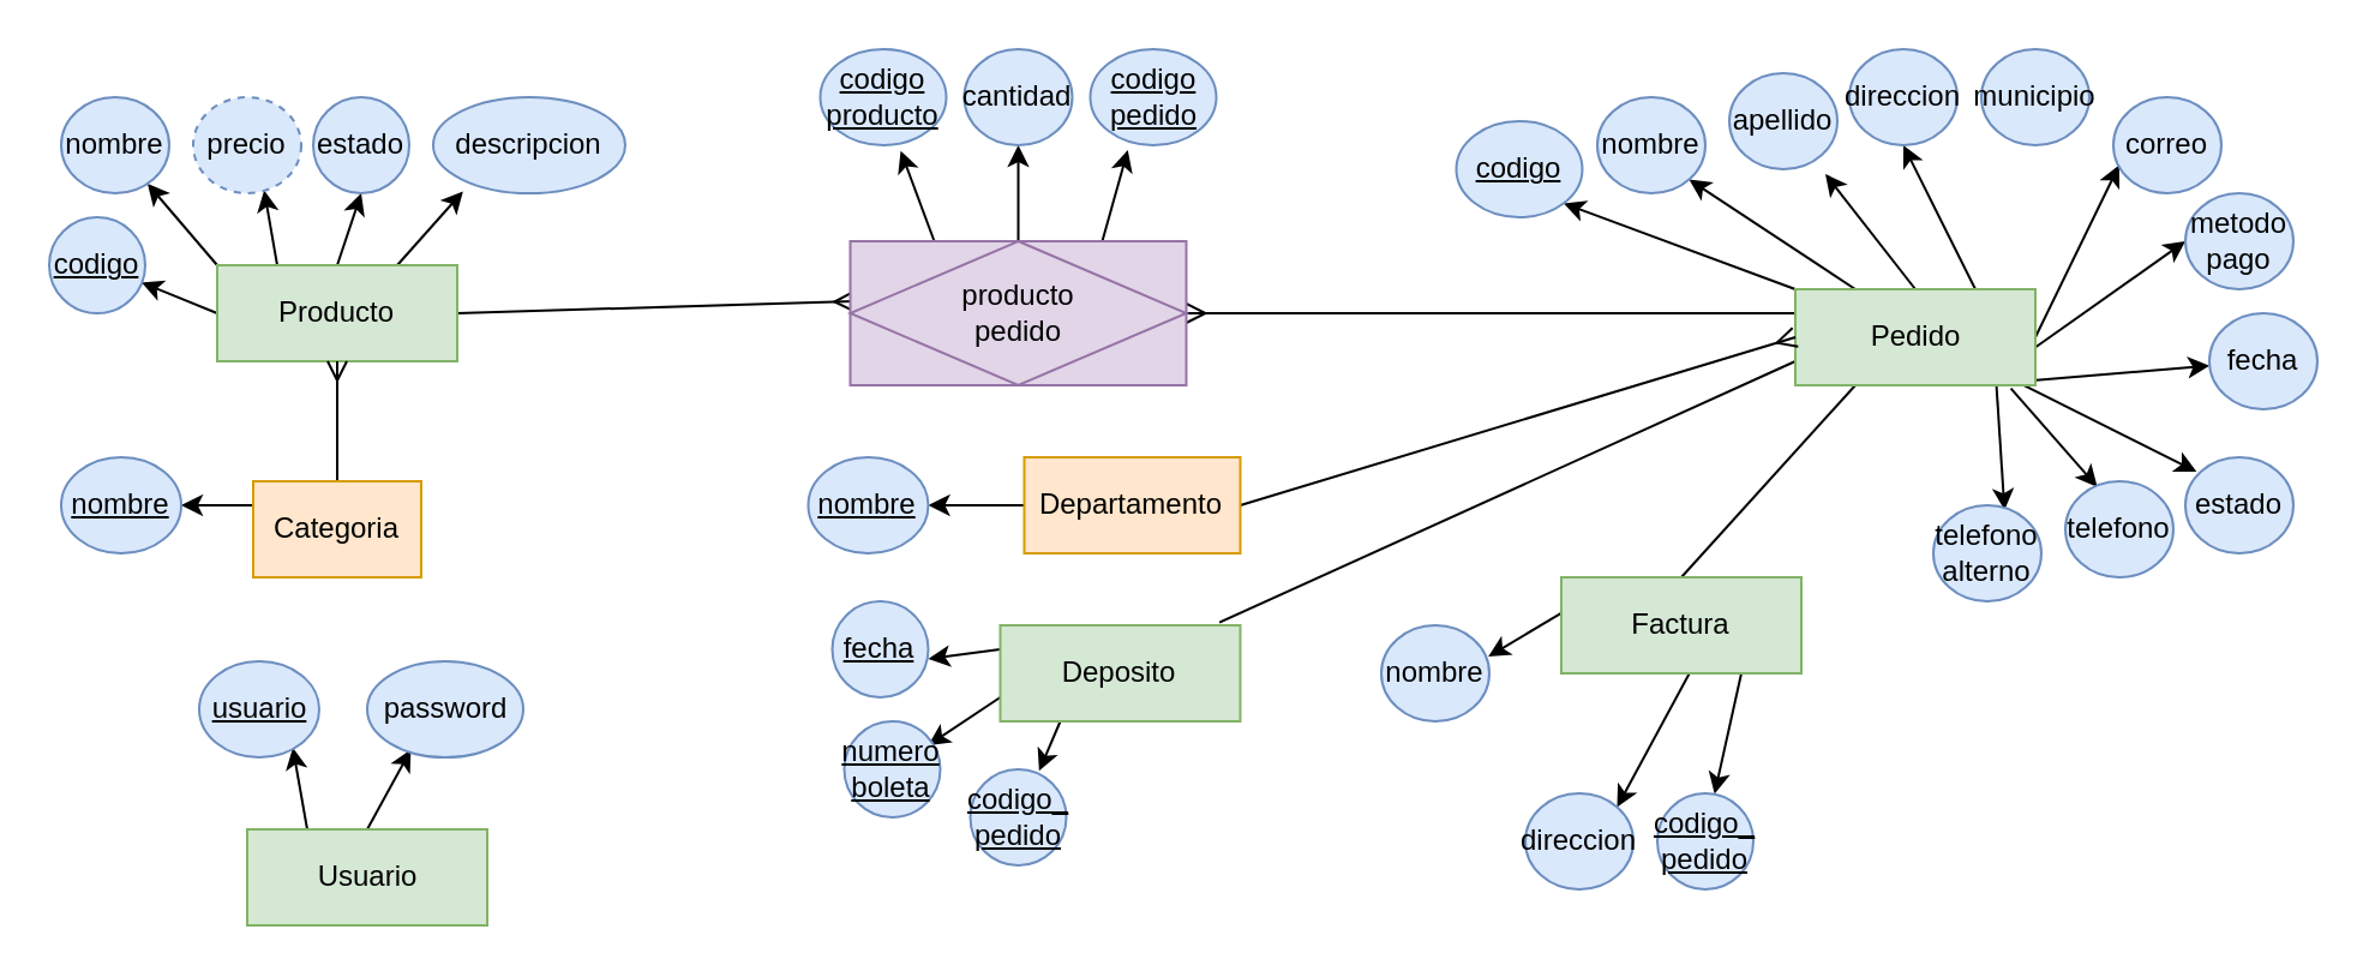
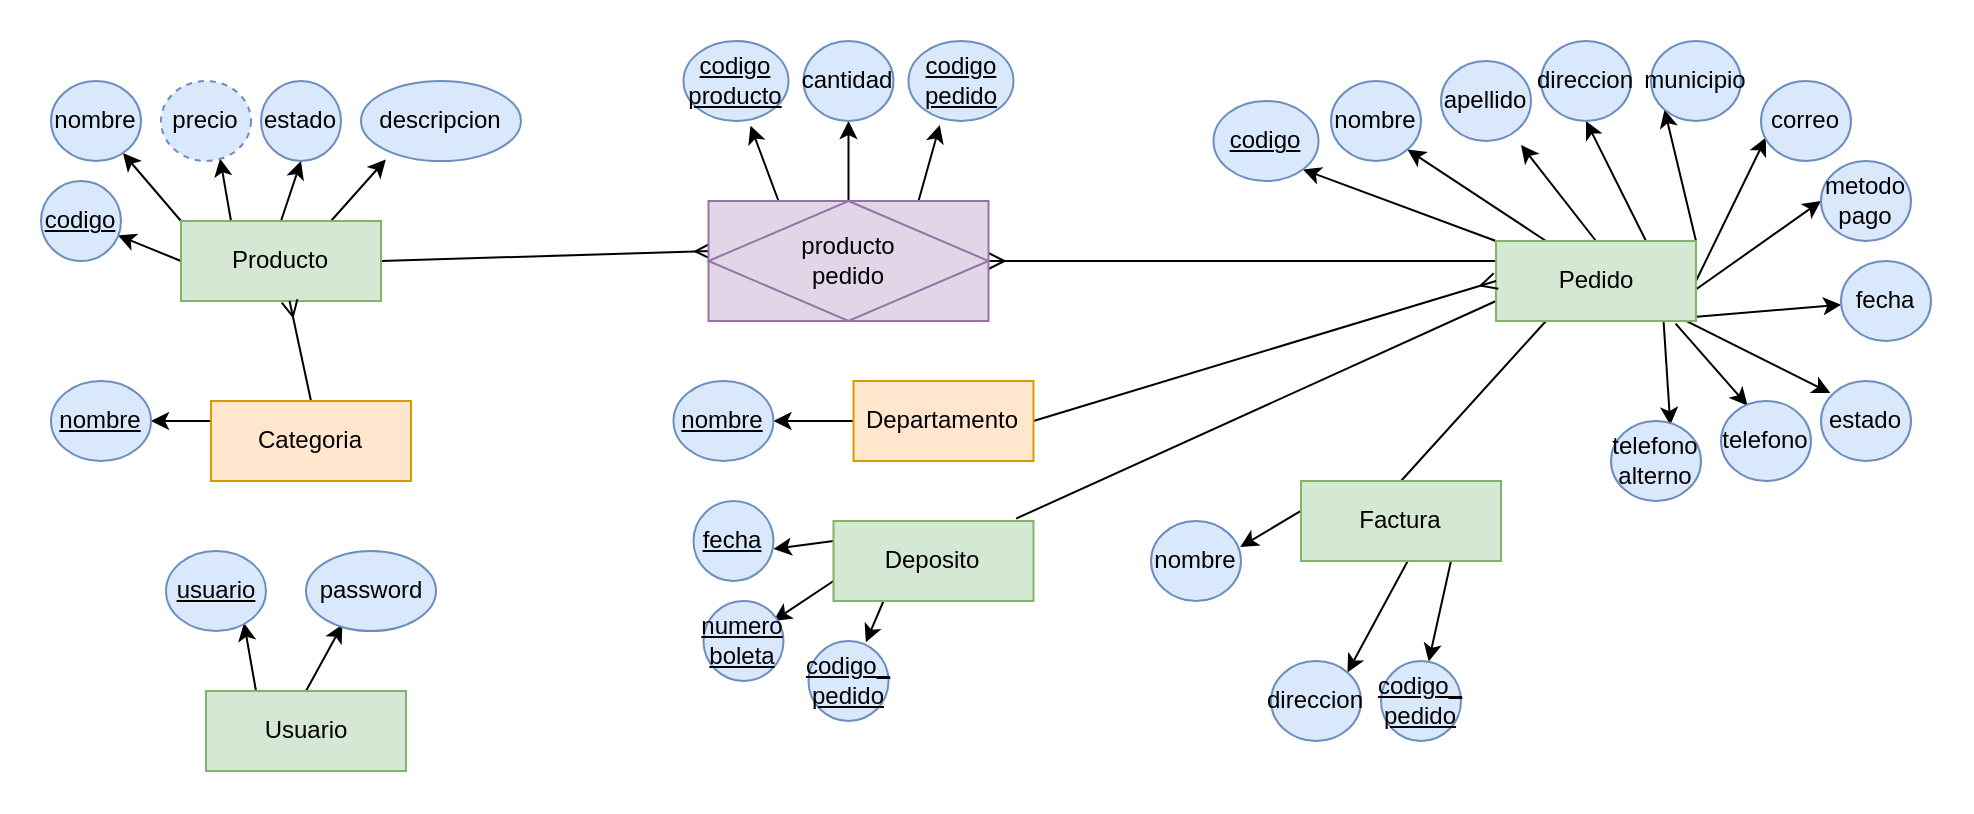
  <mxCell id="0" />
  <mxCell id="1" parent="0" />
  <mxCell id="2" style="edgeStyle=none;rounded=0;orthogonalLoop=1;jettySize=auto;html=1;exitX=0;exitY=0.5;exitDx=0;exitDy=0;entryX=0.961;entryY=0.679;entryDx=0;entryDy=0;entryPerimeter=0;" edge="1" parent="1" source="8" target="9"><mxGeometry relative="1" as="geometry" /></mxCell>
  <mxCell id="3" style="edgeStyle=none;rounded=0;orthogonalLoop=1;jettySize=auto;html=1;exitX=0;exitY=0;exitDx=0;exitDy=0;" edge="1" parent="1" source="8" target="10"><mxGeometry relative="1" as="geometry" /></mxCell>
  <mxCell id="4" style="edgeStyle=none;rounded=0;orthogonalLoop=1;jettySize=auto;html=1;exitX=0.25;exitY=0;exitDx=0;exitDy=0;entryX=0.657;entryY=0.969;entryDx=0;entryDy=0;entryPerimeter=0;" edge="1" parent="1" source="8" target="11"><mxGeometry relative="1" as="geometry" /></mxCell>
  <mxCell id="5" style="edgeStyle=none;rounded=0;orthogonalLoop=1;jettySize=auto;html=1;exitX=0.5;exitY=0;exitDx=0;exitDy=0;entryX=0.5;entryY=1;entryDx=0;entryDy=0;" edge="1" parent="1" source="8" target="16"><mxGeometry relative="1" as="geometry" /></mxCell>
  <mxCell id="6" style="edgeStyle=none;rounded=0;orthogonalLoop=1;jettySize=auto;html=1;exitX=0.75;exitY=0;exitDx=0;exitDy=0;entryX=0.155;entryY=0.981;entryDx=0;entryDy=0;entryPerimeter=0;" edge="1" parent="1" source="8" target="12"><mxGeometry relative="1" as="geometry" /></mxCell>
  <mxCell id="7" style="edgeStyle=none;rounded=0;orthogonalLoop=1;jettySize=auto;html=1;exitX=1;exitY=0.5;exitDx=0;exitDy=0;entryX=0.01;entryY=0.417;entryDx=0;entryDy=0;entryPerimeter=0;endArrow=ERmany;endFill=0;" edge="1" parent="1" source="8" target="68"><mxGeometry relative="1" as="geometry" /></mxCell>
  <mxCell id="8" value="Producto" style="whiteSpace=wrap;html=1;align=center;fillColor=#d5e8d4;strokeColor=#82b366;" vertex="1" parent="1"><mxGeometry x="90" y="110" width="100" height="40" as="geometry" /></mxCell>
  <mxCell id="9" value="codigo" style="ellipse;whiteSpace=wrap;html=1;align=center;fillColor=#dae8fc;strokeColor=#6c8ebf;fontStyle=4" vertex="1" parent="1"><mxGeometry x="20" y="90" width="40" height="40" as="geometry" /></mxCell>
  <mxCell id="10" value="nombre" style="ellipse;whiteSpace=wrap;html=1;align=center;fillColor=#dae8fc;strokeColor=#6c8ebf;" vertex="1" parent="1"><mxGeometry x="25" y="40" width="45" height="40" as="geometry" /></mxCell>
  <mxCell id="11" value="precio" style="ellipse;whiteSpace=wrap;html=1;align=center;fillColor=#dae8fc;strokeColor=#6c8ebf;dashed=1;" vertex="1" parent="1"><mxGeometry x="80" y="40" width="45" height="40" as="geometry" /></mxCell>
  <mxCell id="12" value="descripcion" style="ellipse;whiteSpace=wrap;html=1;align=center;fillColor=#dae8fc;strokeColor=#6c8ebf;" vertex="1" parent="1"><mxGeometry x="180" y="40" width="80" height="40" as="geometry" /></mxCell>
  <mxCell id="13" style="edgeStyle=none;rounded=0;orthogonalLoop=1;jettySize=auto;html=1;exitX=0;exitY=0.25;exitDx=0;exitDy=0;entryX=1;entryY=0.5;entryDx=0;entryDy=0;" edge="1" parent="1" source="15" target="17"><mxGeometry relative="1" as="geometry" /></mxCell>
  <mxCell id="14" style="edgeStyle=none;rounded=0;orthogonalLoop=1;jettySize=auto;html=1;exitX=0.5;exitY=0;exitDx=0;exitDy=0;endArrow=ERmany;endFill=0;" edge="1" parent="1" source="15" target="8"><mxGeometry relative="1" as="geometry" /></mxCell>
- <mxCell id="15" value="Categoria" style="whiteSpace=wrap;html=1;align=center;fillColor=#ffe6cc;strokeColor=#d79b00;" vertex="1" parent="1"><mxGeometry x="105" y="200" width="70" height="40" as="geometry" /></mxCell>
+ <mxCell id="15" value="Categoria" style="whiteSpace=wrap;html=1;align=center;fillColor=#ffe6cc;strokeColor=#d79b00;" vertex="1" parent="1"><mxGeometry x="105" y="200" width="100" height="40" as="geometry" /></mxCell>
  <mxCell id="16" value="estado" style="ellipse;whiteSpace=wrap;html=1;align=center;fillColor=#dae8fc;strokeColor=#6c8ebf;" vertex="1" parent="1"><mxGeometry x="130" y="40" width="40" height="40" as="geometry" /></mxCell>
  <mxCell id="17" value="nombre" style="ellipse;whiteSpace=wrap;html=1;align=center;fillColor=#dae8fc;strokeColor=#6c8ebf;fontStyle=4" vertex="1" parent="1"><mxGeometry x="25" y="190" width="50" height="40" as="geometry" /></mxCell>
  <mxCell id="18" style="rounded=0;orthogonalLoop=1;jettySize=auto;html=1;exitX=0;exitY=0;exitDx=0;exitDy=0;entryX=1;entryY=1;entryDx=0;entryDy=0;" edge="1" parent="1" source="32" target="33"><mxGeometry relative="1" as="geometry" /></mxCell>
  <mxCell id="19" style="edgeStyle=none;rounded=0;orthogonalLoop=1;jettySize=auto;html=1;exitX=0.25;exitY=0;exitDx=0;exitDy=0;entryX=1;entryY=1;entryDx=0;entryDy=0;" edge="1" parent="1" source="32" target="34"><mxGeometry relative="1" as="geometry" /></mxCell>
  <mxCell id="20" style="edgeStyle=none;rounded=0;orthogonalLoop=1;jettySize=auto;html=1;exitX=0.5;exitY=0;exitDx=0;exitDy=0;entryX=0.889;entryY=1.05;entryDx=0;entryDy=0;entryPerimeter=0;" edge="1" parent="1" source="32" target="35"><mxGeometry relative="1" as="geometry" /></mxCell>
  <mxCell id="21" style="edgeStyle=none;rounded=0;orthogonalLoop=1;jettySize=auto;html=1;exitX=0.75;exitY=0;exitDx=0;exitDy=0;entryX=0.5;entryY=1;entryDx=0;entryDy=0;" edge="1" parent="1" source="32" target="36"><mxGeometry relative="1" as="geometry" /></mxCell>
+ <mxCell id="22" style="edgeStyle=none;rounded=0;orthogonalLoop=1;jettySize=auto;html=1;exitX=1;exitY=0;exitDx=0;exitDy=0;entryX=0;entryY=1;entryDx=0;entryDy=0;" edge="1" parent="1" source="32" target="41"><mxGeometry relative="1" as="geometry" /></mxCell>
  <mxCell id="23" style="edgeStyle=none;rounded=0;orthogonalLoop=1;jettySize=auto;html=1;exitX=1;exitY=0.5;exitDx=0;exitDy=0;entryX=0.054;entryY=0.707;entryDx=0;entryDy=0;entryPerimeter=0;" edge="1" parent="1" source="32" target="37"><mxGeometry relative="1" as="geometry" /></mxCell>
  <mxCell id="24" style="edgeStyle=none;rounded=0;orthogonalLoop=1;jettySize=auto;html=1;exitX=0.994;exitY=0.616;exitDx=0;exitDy=0;entryX=0;entryY=0.5;entryDx=0;entryDy=0;exitPerimeter=0;" edge="1" parent="1" source="32" target="52"><mxGeometry relative="1" as="geometry" /></mxCell>
  <mxCell id="25" style="edgeStyle=none;rounded=0;orthogonalLoop=1;jettySize=auto;html=1;exitX=0.75;exitY=1;exitDx=0;exitDy=0;" edge="1" parent="1" source="32" target="53"><mxGeometry relative="1" as="geometry" /></mxCell>
  <mxCell id="26" style="edgeStyle=none;rounded=0;orthogonalLoop=1;jettySize=auto;html=1;exitX=0.933;exitY=0.976;exitDx=0;exitDy=0;entryX=0.104;entryY=0.15;entryDx=0;entryDy=0;entryPerimeter=0;exitPerimeter=0;" edge="1" parent="1" source="32" target="51"><mxGeometry relative="1" as="geometry" /></mxCell>
  <mxCell id="27" style="edgeStyle=none;rounded=0;orthogonalLoop=1;jettySize=auto;html=1;exitX=0.898;exitY=1.033;exitDx=0;exitDy=0;entryX=0.296;entryY=0.058;entryDx=0;entryDy=0;entryPerimeter=0;exitPerimeter=0;" edge="1" parent="1" source="32" target="42"><mxGeometry relative="1" as="geometry" /></mxCell>
  <mxCell id="28" style="edgeStyle=none;rounded=0;orthogonalLoop=1;jettySize=auto;html=1;exitX=0.838;exitY=1.008;exitDx=0;exitDy=0;entryX=0.659;entryY=0.05;entryDx=0;entryDy=0;exitPerimeter=0;entryPerimeter=0;" edge="1" parent="1" source="32" target="43"><mxGeometry relative="1" as="geometry" /></mxCell>
  <mxCell id="29" style="edgeStyle=none;rounded=0;orthogonalLoop=1;jettySize=auto;html=1;exitX=0;exitY=0.25;exitDx=0;exitDy=0;entryX=1;entryY=0.5;entryDx=0;entryDy=0;endArrow=ERmany;endFill=0;" edge="1" parent="1" source="32" target="68"><mxGeometry relative="1" as="geometry" /></mxCell>
  <mxCell id="30" style="edgeStyle=none;rounded=0;orthogonalLoop=1;jettySize=auto;html=1;exitX=0;exitY=0.75;exitDx=0;exitDy=0;entryX=0.913;entryY=-0.03;entryDx=0;entryDy=0;entryPerimeter=0;endArrow=none;endFill=0;" edge="1" parent="1" source="32" target="57"><mxGeometry relative="1" as="geometry" /></mxCell>
  <mxCell id="31" style="edgeStyle=none;rounded=0;orthogonalLoop=1;jettySize=auto;html=1;exitX=0.25;exitY=1;exitDx=0;exitDy=0;entryX=0.5;entryY=0;entryDx=0;entryDy=0;endArrow=none;endFill=0;" edge="1" parent="1" source="32" target="47"><mxGeometry relative="1" as="geometry" /></mxCell>
  <mxCell id="32" value="Pedido" style="whiteSpace=wrap;html=1;align=center;fillColor=#d5e8d4;strokeColor=#82b366;" vertex="1" parent="1"><mxGeometry x="747.5" y="120" width="100" height="40" as="geometry" /></mxCell>
  <mxCell id="33" value="codigo" style="ellipse;whiteSpace=wrap;html=1;align=center;fillColor=#dae8fc;strokeColor=#6c8ebf;fontStyle=4" vertex="1" parent="1"><mxGeometry x="606.25" y="50" width="52.5" height="40" as="geometry" /></mxCell>
  <mxCell id="34" value="nombre" style="ellipse;whiteSpace=wrap;html=1;align=center;fillColor=#dae8fc;strokeColor=#6c8ebf;" vertex="1" parent="1"><mxGeometry x="665" y="40" width="45" height="40" as="geometry" /></mxCell>
  <mxCell id="35" value="apellido" style="ellipse;whiteSpace=wrap;html=1;align=center;fillColor=#dae8fc;strokeColor=#6c8ebf;" vertex="1" parent="1"><mxGeometry x="720" y="30" width="45" height="40" as="geometry" /></mxCell>
  <mxCell id="36" value="direccion" style="ellipse;whiteSpace=wrap;html=1;align=center;fillColor=#dae8fc;strokeColor=#6c8ebf;" vertex="1" parent="1"><mxGeometry x="770" y="20" width="45" height="40" as="geometry" /></mxCell>
  <mxCell id="37" value="correo" style="ellipse;whiteSpace=wrap;html=1;align=center;fillColor=#dae8fc;strokeColor=#6c8ebf;" vertex="1" parent="1"><mxGeometry x="880" y="40" width="45" height="40" as="geometry" /></mxCell>
  <mxCell id="38" style="edgeStyle=none;rounded=0;orthogonalLoop=1;jettySize=auto;html=1;exitX=0;exitY=0.5;exitDx=0;exitDy=0;entryX=1;entryY=0.5;entryDx=0;entryDy=0;" edge="1" parent="1" source="40" target="50"><mxGeometry relative="1" as="geometry" /></mxCell>
  <mxCell id="39" style="edgeStyle=none;rounded=0;orthogonalLoop=1;jettySize=auto;html=1;exitX=1;exitY=0.5;exitDx=0;exitDy=0;entryX=0;entryY=0.5;entryDx=0;entryDy=0;endArrow=ERmany;endFill=0;" edge="1" parent="1" source="40" target="32"><mxGeometry relative="1" as="geometry" /></mxCell>
  <mxCell id="40" value="Departamento" style="whiteSpace=wrap;html=1;align=center;fillColor=#ffe6cc;strokeColor=#d79b00;" vertex="1" parent="1"><mxGeometry x="426.25" y="190" width="90" height="40" as="geometry" /></mxCell>
  <mxCell id="41" value="municipio" style="ellipse;whiteSpace=wrap;html=1;align=center;fillColor=#dae8fc;strokeColor=#6c8ebf;" vertex="1" parent="1"><mxGeometry x="825" y="20" width="45" height="40" as="geometry" /></mxCell>
  <mxCell id="42" value="telefono" style="ellipse;whiteSpace=wrap;html=1;align=center;fillColor=#dae8fc;strokeColor=#6c8ebf;" vertex="1" parent="1"><mxGeometry x="860" y="200" width="45" height="40" as="geometry" /></mxCell>
  <mxCell id="43" value="telefono&lt;br&gt;alterno" style="ellipse;whiteSpace=wrap;html=1;align=center;fillColor=#dae8fc;strokeColor=#6c8ebf;" vertex="1" parent="1"><mxGeometry x="805" y="210" width="45" height="40" as="geometry" /></mxCell>
  <mxCell id="44" style="edgeStyle=none;rounded=0;orthogonalLoop=1;jettySize=auto;html=1;exitX=0.25;exitY=0;exitDx=0;exitDy=0;entryX=0.99;entryY=0.326;entryDx=0;entryDy=0;entryPerimeter=0;" edge="1" parent="1" source="47" target="49"><mxGeometry relative="1" as="geometry" /></mxCell>
  <mxCell id="45" style="edgeStyle=none;rounded=0;orthogonalLoop=1;jettySize=auto;html=1;exitX=0.75;exitY=0;exitDx=0;exitDy=0;entryX=1;entryY=0;entryDx=0;entryDy=0;" edge="1" parent="1" source="47" target="48"><mxGeometry relative="1" as="geometry" /></mxCell>
  <mxCell id="46" style="edgeStyle=none;rounded=0;orthogonalLoop=1;jettySize=auto;html=1;exitX=0.75;exitY=1;exitDx=0;exitDy=0;entryX=0.596;entryY=0.005;entryDx=0;entryDy=0;entryPerimeter=0;endArrow=classic;endFill=1;" edge="1" parent="1" source="47" target="73"><mxGeometry relative="1" as="geometry" /></mxCell>
  <mxCell id="47" value="Factura" style="whiteSpace=wrap;html=1;align=center;fillColor=#d5e8d4;strokeColor=#82b366;" vertex="1" parent="1"><mxGeometry x="650" y="240" width="100" height="40" as="geometry" /></mxCell>
  <mxCell id="48" value="direccion" style="ellipse;whiteSpace=wrap;html=1;align=center;fillColor=#dae8fc;strokeColor=#6c8ebf;" vertex="1" parent="1"><mxGeometry x="635" y="330" width="45" height="40" as="geometry" /></mxCell>
  <mxCell id="49" value="nombre" style="ellipse;whiteSpace=wrap;html=1;align=center;fillColor=#dae8fc;strokeColor=#6c8ebf;" vertex="1" parent="1"><mxGeometry x="575" y="260" width="45" height="40" as="geometry" /></mxCell>
  <mxCell id="50" value="nombre" style="ellipse;whiteSpace=wrap;html=1;align=center;fillColor=#dae8fc;strokeColor=#6c8ebf;fontStyle=4" vertex="1" parent="1"><mxGeometry x="336.25" y="190" width="50" height="40" as="geometry" /></mxCell>
  <mxCell id="51" value="estado" style="ellipse;whiteSpace=wrap;html=1;align=center;fillColor=#dae8fc;strokeColor=#6c8ebf;" vertex="1" parent="1"><mxGeometry x="910" y="190" width="45" height="40" as="geometry" /></mxCell>
  <mxCell id="52" value="metodo&lt;br&gt;pago" style="ellipse;whiteSpace=wrap;html=1;align=center;fillColor=#dae8fc;strokeColor=#6c8ebf;" vertex="1" parent="1"><mxGeometry x="910" y="80" width="45" height="40" as="geometry" /></mxCell>
  <mxCell id="53" value="fecha" style="ellipse;whiteSpace=wrap;html=1;align=center;fillColor=#dae8fc;strokeColor=#6c8ebf;" vertex="1" parent="1"><mxGeometry x="920" y="130" width="45" height="40" as="geometry" /></mxCell>
  <mxCell id="54" style="edgeStyle=none;rounded=0;orthogonalLoop=1;jettySize=auto;html=1;exitX=0;exitY=0.25;exitDx=0;exitDy=0;entryX=1.001;entryY=0.6;entryDx=0;entryDy=0;entryPerimeter=0;" edge="1" parent="1" source="57" target="59"><mxGeometry relative="1" as="geometry" /></mxCell>
  <mxCell id="55" style="edgeStyle=none;rounded=0;orthogonalLoop=1;jettySize=auto;html=1;exitX=0;exitY=0.75;exitDx=0;exitDy=0;entryX=0.875;entryY=0.25;entryDx=0;entryDy=0;entryPerimeter=0;" edge="1" parent="1" source="57" target="58"><mxGeometry relative="1" as="geometry" /></mxCell>
  <mxCell id="56" style="edgeStyle=none;rounded=0;orthogonalLoop=1;jettySize=auto;html=1;exitX=0.25;exitY=1;exitDx=0;exitDy=0;entryX=0.717;entryY=0.017;entryDx=0;entryDy=0;entryPerimeter=0;endArrow=classic;endFill=1;" edge="1" parent="1" source="57" target="72"><mxGeometry relative="1" as="geometry" /></mxCell>
  <mxCell id="57" value="Deposito" style="whiteSpace=wrap;html=1;align=center;fillColor=#d5e8d4;strokeColor=#82b366;" vertex="1" parent="1"><mxGeometry x="416.25" y="260" width="100" height="40" as="geometry" /></mxCell>
  <mxCell id="58" value="numero&lt;br&gt;boleta" style="ellipse;whiteSpace=wrap;html=1;align=center;fillColor=#dae8fc;strokeColor=#6c8ebf;fontStyle=4" vertex="1" parent="1"><mxGeometry x="351.25" y="300" width="40" height="40" as="geometry" /></mxCell>
  <mxCell id="59" value="fecha" style="ellipse;whiteSpace=wrap;html=1;align=center;fillColor=#dae8fc;strokeColor=#6c8ebf;fontStyle=4" vertex="1" parent="1"><mxGeometry x="346.25" y="250" width="40" height="40" as="geometry" /></mxCell>
  <mxCell id="60" style="edgeStyle=none;rounded=0;orthogonalLoop=1;jettySize=auto;html=1;exitX=0.25;exitY=0;exitDx=0;exitDy=0;entryX=0.78;entryY=0.9;entryDx=0;entryDy=0;entryPerimeter=0;" edge="1" parent="1" source="62" target="63"><mxGeometry relative="1" as="geometry" /></mxCell>
  <mxCell id="61" style="edgeStyle=none;rounded=0;orthogonalLoop=1;jettySize=auto;html=1;exitX=0.5;exitY=0;exitDx=0;exitDy=0;entryX=0.28;entryY=0.92;entryDx=0;entryDy=0;entryPerimeter=0;" edge="1" parent="1" source="62" target="64"><mxGeometry relative="1" as="geometry" /></mxCell>
  <mxCell id="62" value="Usuario" style="whiteSpace=wrap;html=1;align=center;fillColor=#d5e8d4;strokeColor=#82b366;" vertex="1" parent="1"><mxGeometry x="102.5" y="345" width="100" height="40" as="geometry" /></mxCell>
  <mxCell id="63" value="usuario" style="ellipse;whiteSpace=wrap;html=1;align=center;fillColor=#dae8fc;strokeColor=#6c8ebf;fontStyle=4" vertex="1" parent="1"><mxGeometry x="82.5" y="275" width="50" height="40" as="geometry" /></mxCell>
  <mxCell id="64" value="password" style="ellipse;whiteSpace=wrap;html=1;align=center;fillColor=#dae8fc;strokeColor=#6c8ebf;" vertex="1" parent="1"><mxGeometry x="152.5" y="275" width="65" height="40" as="geometry" /></mxCell>
  <mxCell id="65" style="edgeStyle=none;rounded=0;orthogonalLoop=1;jettySize=auto;html=1;exitX=0.5;exitY=0;exitDx=0;exitDy=0;entryX=0.5;entryY=1;entryDx=0;entryDy=0;endArrow=classic;endFill=1;" edge="1" parent="1" source="68" target="69"><mxGeometry relative="1" as="geometry" /></mxCell>
  <mxCell id="66" style="edgeStyle=none;rounded=0;orthogonalLoop=1;jettySize=auto;html=1;exitX=0.25;exitY=0;exitDx=0;exitDy=0;entryX=0.638;entryY=1.058;entryDx=0;entryDy=0;entryPerimeter=0;endArrow=classic;endFill=1;" edge="1" parent="1" source="68" target="71"><mxGeometry relative="1" as="geometry" /></mxCell>
  <mxCell id="67" style="edgeStyle=none;rounded=0;orthogonalLoop=1;jettySize=auto;html=1;exitX=0.75;exitY=0;exitDx=0;exitDy=0;entryX=0.298;entryY=1.05;entryDx=0;entryDy=0;entryPerimeter=0;endArrow=classic;endFill=1;" edge="1" parent="1" source="68" target="70"><mxGeometry relative="1" as="geometry" /></mxCell>
  <mxCell id="68" value="producto&lt;br&gt;pedido" style="shape=associativeEntity;whiteSpace=wrap;html=1;align=center;fillColor=#e1d5e7;strokeColor=#9673a6;" vertex="1" parent="1"><mxGeometry x="353.75" y="100" width="140" height="60" as="geometry" /></mxCell>
  <mxCell id="69" value="cantidad" style="ellipse;whiteSpace=wrap;html=1;align=center;fillColor=#dae8fc;strokeColor=#6c8ebf;" vertex="1" parent="1"><mxGeometry x="401.25" y="20" width="45" height="40" as="geometry" /></mxCell>
  <mxCell id="70" value="codigo&lt;br&gt;pedido" style="ellipse;whiteSpace=wrap;html=1;align=center;fillColor=#dae8fc;strokeColor=#6c8ebf;fontStyle=4" vertex="1" parent="1"><mxGeometry x="453.75" y="20" width="52.5" height="40" as="geometry" /></mxCell>
  <mxCell id="71" value="codigo&lt;br&gt;producto" style="ellipse;whiteSpace=wrap;html=1;align=center;fillColor=#dae8fc;strokeColor=#6c8ebf;fontStyle=4" vertex="1" parent="1"><mxGeometry x="341.25" y="20" width="52.5" height="40" as="geometry" /></mxCell>
  <mxCell id="72" value="codigo_&lt;br&gt;pedido" style="ellipse;whiteSpace=wrap;html=1;align=center;fillColor=#dae8fc;strokeColor=#6c8ebf;fontStyle=4" vertex="1" parent="1"><mxGeometry x="403.75" y="320" width="40" height="40" as="geometry" /></mxCell>
  <mxCell id="73" value="codigo_&lt;br&gt;pedido" style="ellipse;whiteSpace=wrap;html=1;align=center;fillColor=#dae8fc;strokeColor=#6c8ebf;fontStyle=4" vertex="1" parent="1"><mxGeometry x="690" y="330" width="40" height="40" as="geometry" /></mxCell>
